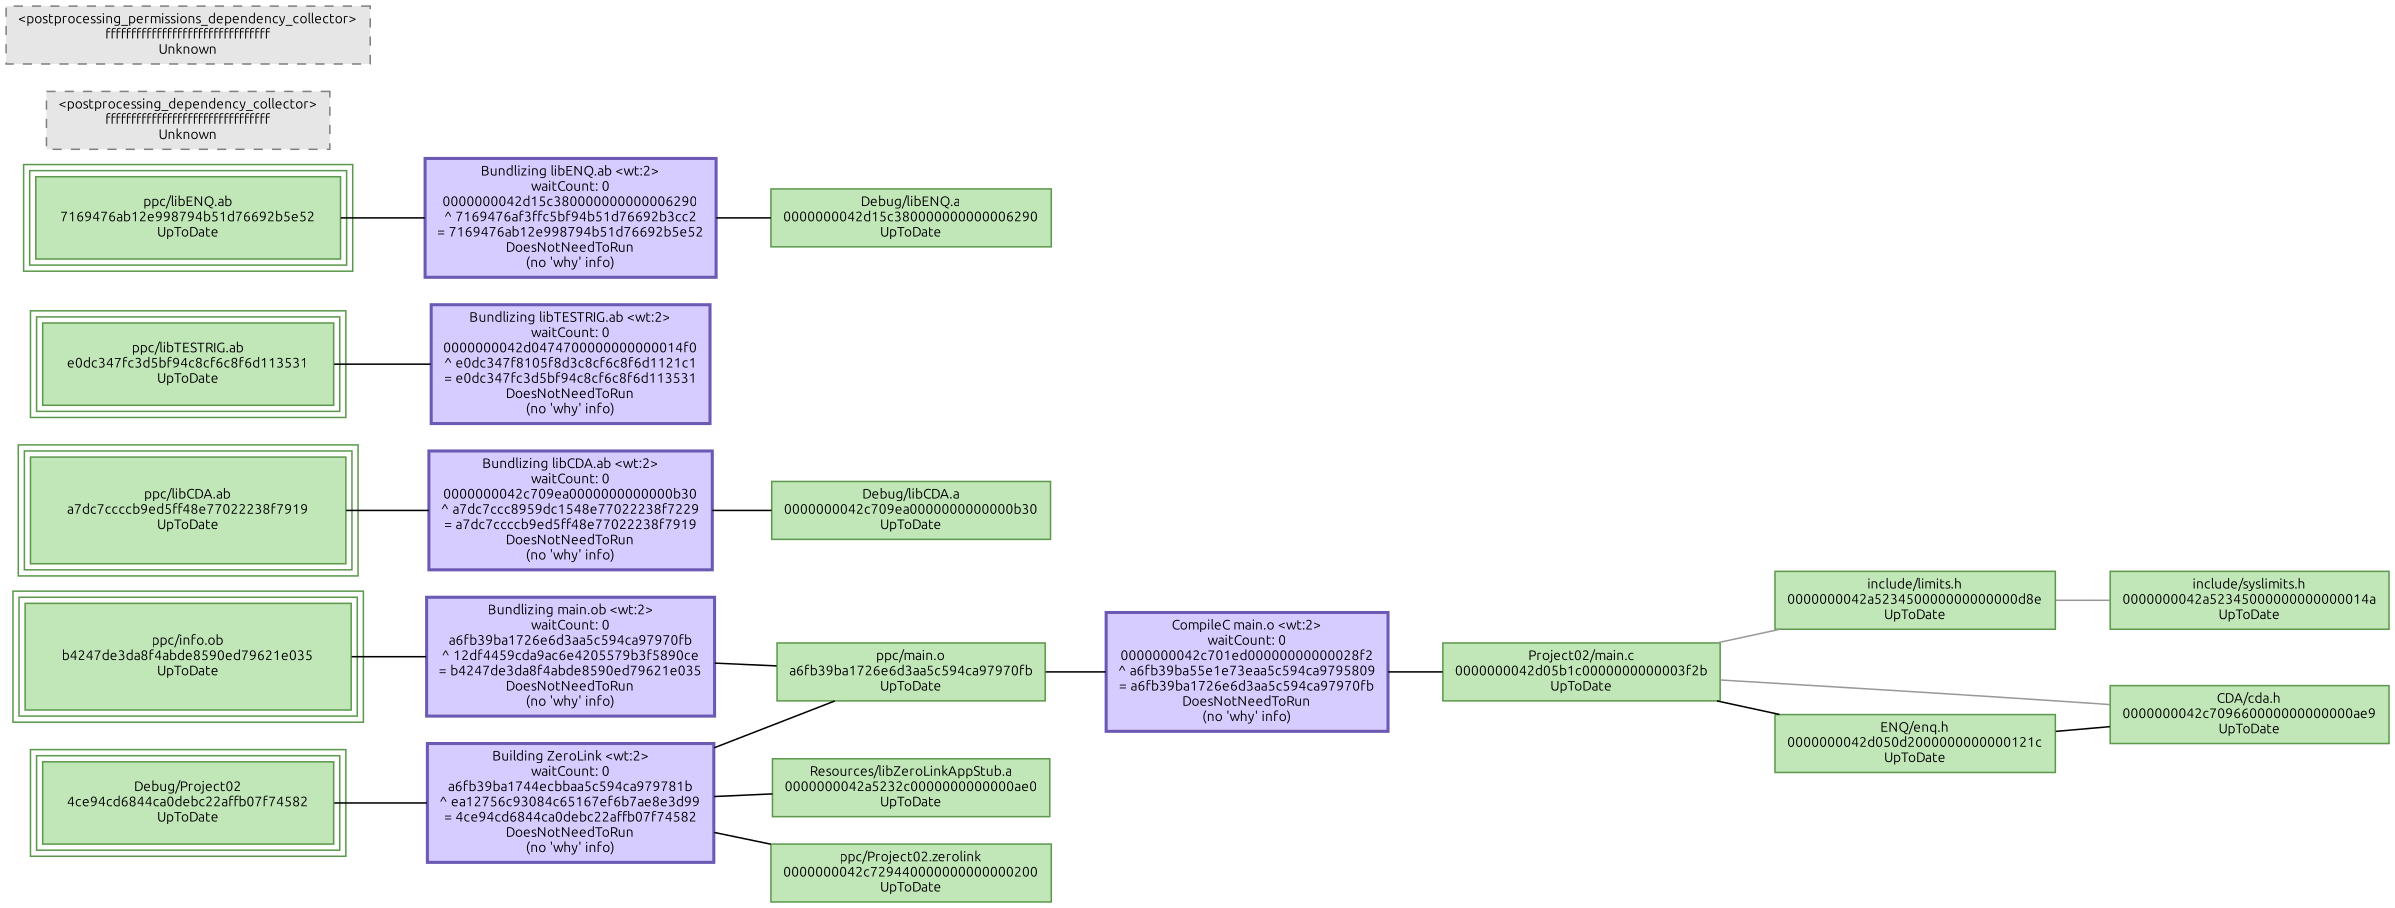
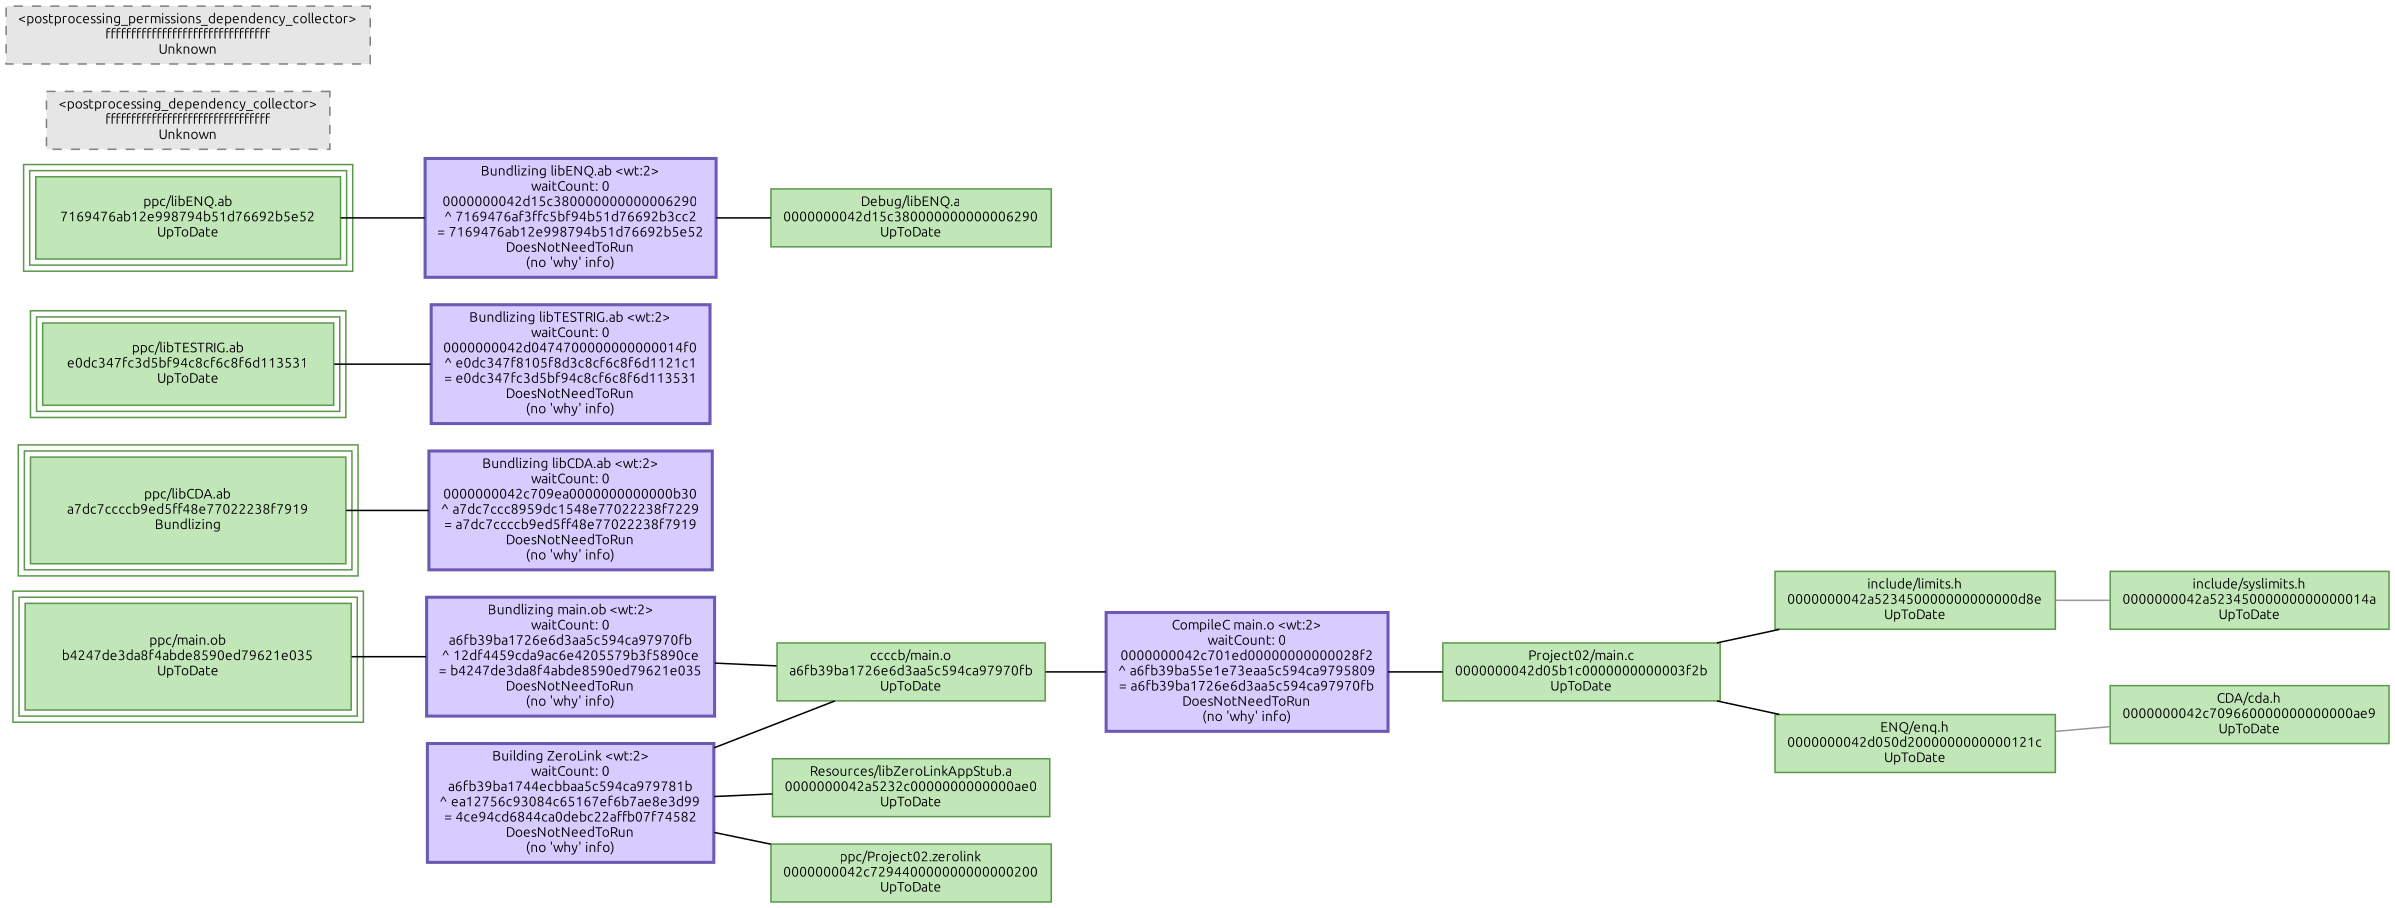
  digraph {
    concentrate=false
    fontname=Ubuntu
    rankdir=LR
    node [color="0.3 0.5 0.6" fillcolor="0.3 0.2 0.9" fontname=Ubuntu fontsize=9 shape=box style=filled]
    edge [arrowhead=none arrowtail=normal color=black fontname=Ubuntu style=solid]
-   n1 [label="Debug/Project02\n4ce94cd6844ca0debc22affb07f74582\nUpToDate" peripheries=3]
    n2 [color="0.7 0.5 0.7" fillcolor="0.7 0.2 1.0" label="Building ZeroLink <wt:2>\nwaitCount: 0\na6fb39ba1744ecbbaa5c594ca979781b\n^ ea12756c93084c65167ef6b7ae8e3d99\n= 4ce94cd6844ca0debc22affb07f74582\nDoesNotNeedToRun\n(no 'why' info)" style="filled,bold"]
-   n3 [label="ppc/main.o\na6fb39ba1726e6d3aa5c594ca97970fb\nUpToDate"]
+   n3 [label="ccccb/main.o\na6fb39ba1726e6d3aa5c594ca97970fb\nUpToDate"]
    n4 [label="Resources/libZeroLinkAppStub.a\n0000000042a5232c0000000000000ae0\nUpToDate"]
    n5 [label="ppc/Project02.zerolink\n0000000042c729440000000000000200\nUpToDate"]
    n6 [color="0.7 0.5 0.7" fillcolor="0.7 0.2 1.0" label="CompileC main.o <wt:2>\nwaitCount: 0\n0000000042c701ed00000000000028f2\n^ a6fb39ba55e1e73eaa5c594ca9795809\n= a6fb39ba1726e6d3aa5c594ca97970fb\nDoesNotNeedToRun\n(no 'why' info)" style="filled,bold"]
    n7 [label="Project02/main.c\n0000000042d05b1c0000000000003f2b\nUpToDate"]
    n8 [label="include/limits.h\n0000000042a523450000000000000d8e\nUpToDate"]
    n9 [label="CDA/cda.h\n0000000042c709660000000000000ae9\nUpToDate"]
    n10 [label="ENQ/enq.h\n0000000042d050d2000000000000121c\nUpToDate"]
    n11 [label="include/syslimits.h\n0000000042a52345000000000000014a\nUpToDate"]
-   n12 [label="ppc/info.ob\nb4247de3da8f4abde8590ed79621e035\nUpToDate" peripheries=3]
+   n12 [label="ppc/main.ob\nb4247de3da8f4abde8590ed79621e035\nUpToDate" peripheries=3]
    n13 [color="0.7 0.5 0.7" fillcolor="0.7 0.2 1.0" label="Bundlizing main.ob <wt:2>\nwaitCount: 0\na6fb39ba1726e6d3aa5c594ca97970fb\n^ 12df4459cda9ac6e4205579b3f5890ce\n= b4247de3da8f4abde8590ed79621e035\nDoesNotNeedToRun\n(no 'why' info)" style="filled,bold"]
-   n14 [label="ppc/libCDA.ab\na7dc7ccccb9ed5ff48e77022238f7919\nUpToDate" peripheries=3]
+   n14 [label="ppc/libCDA.ab\na7dc7ccccb9ed5ff48e77022238f7919\nBundlizing" peripheries=3]
    n15 [color="0.7 0.5 0.7" fillcolor="0.7 0.2 1.0" label="Bundlizing libCDA.ab <wt:2>\nwaitCount: 0\n0000000042c709ea0000000000000b30\n^ a7dc7ccc8959dc1548e77022238f7229\n= a7dc7ccccb9ed5ff48e77022238f7919\nDoesNotNeedToRun\n(no 'why' info)" style="filled,bold"]
-   n16 [label="Debug/libCDA.a\n0000000042c709ea0000000000000b30\nUpToDate"]
    n17 [label="ppc/libTESTRIG.ab\ne0dc347fc3d5bf94c8cf6c8f6d113531\nUpToDate" peripheries=3]
    n18 [color="0.7 0.5 0.7" fillcolor="0.7 0.2 1.0" label="Bundlizing libTESTRIG.ab <wt:2>\nwaitCount: 0\n0000000042d0474700000000000014f0\n^ e0dc347f8105f8d3c8cf6c8f6d1121c1\n= e0dc347fc3d5bf94c8cf6c8f6d113531\nDoesNotNeedToRun\n(no 'why' info)" style="filled,bold"]
    n19 [label="ppc/libENQ.ab\n7169476ab12e998794b51d76692b5e52\nUpToDate" peripheries=3]
    n20 [color="0.7 0.5 0.7" fillcolor="0.7 0.2 1.0" label="Bundlizing libENQ.ab <wt:2>\nwaitCount: 0\n0000000042d15c380000000000006290\n^ 7169476af3ffc5bf94b51d76692b3cc2\n= 7169476ab12e998794b51d76692b5e52\nDoesNotNeedToRun\n(no 'why' info)" style="filled,bold"]
    n21 [label="Debug/libENQ.a\n0000000042d15c380000000000006290\nUpToDate"]
    n22 [color="0.0 0.0 0.5" fillcolor="0.0 0.0 0.9" label="<postprocessing_dependency_collector>\nffffffffffffffffffffffffffffffff\nUnknown" style="filled,dashed"]
    n23 [color="0.0 0.0 0.5" fillcolor="0.0 0.0 0.9" label="<postprocessing_permissions_dependency_collector>\nffffffffffffffffffffffffffffffff\nUnknown" style="filled,dashed"]
-   n1 -> n2
    n2 -> n3
    n2 -> n4
    n2 -> n5
    n3 -> n6
    n6 -> n7
-   n7 -> n8 [color=gray60]
-   n7 -> n9 [color=gray60]
+   n7 -> n8
    n7 -> n10
    n8 -> n11 [color=gray60]
-   n10 -> n9
+   n10 -> n9 [color=gray60]
    n12 -> n13
    n13 -> n3
    n14 -> n15
-   n15 -> n16
    n17 -> n18
    n19 -> n20
    n20 -> n21
  }
